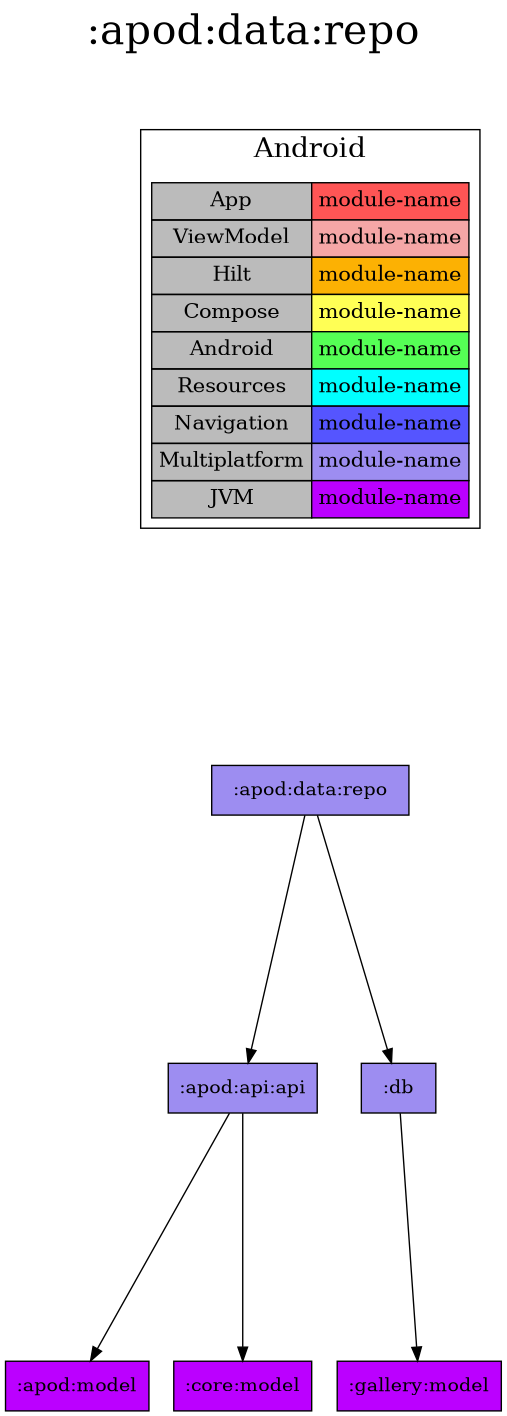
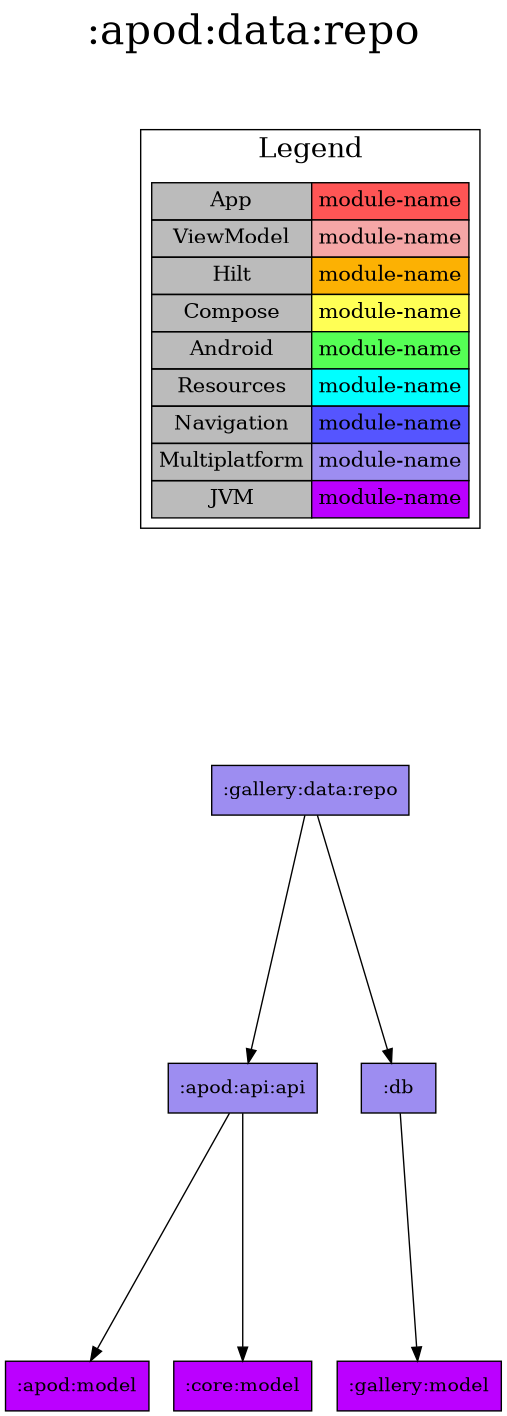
  digraph {
    fontsize=30
    label=":apod:data:repo"
    labelloc=t
    rankdir=TB
    ranksep=2.5
    node [fillcolor="#9D8DF1" shape=box style=filled]
    edge [dir=forward]
    n1 [fillcolor="#bbbbbb" fontsize=15 label=< <TABLE BORDER="0" CELLBORDER="1" CELLSPACING="0" CELLPADDING="4"> <TR><TD>App</TD><TD BGCOLOR="#FF5555">module-name</TD></TR> <TR><TD>ViewModel</TD><TD BGCOLOR="#F5A6A6">module-name</TD></TR> <TR><TD>Hilt</TD><TD BGCOLOR="#FCB103">module-name</TD></TR> <TR><TD>Compose</TD><TD BGCOLOR="#FFFF55">module-name</TD></TR> <TR><TD>Android</TD><TD BGCOLOR="#55FF55">module-name</TD></TR> <TR><TD>Resources</TD><TD BGCOLOR="#00FFFF">module-name</TD></TR> <TR><TD>Navigation</TD><TD BGCOLOR="#5555FF">module-name</TD></TR> <TR><TD>Multiplatform</TD><TD BGCOLOR="#9D8DF1">module-name</TD></TR> <TR><TD>JVM</TD><TD BGCOLOR="#BB00FF">module-name</TD></TR> </TABLE> > margin=0 shape=none]
-   ":apod:data:repo"
+   ":apod:data:repo" [label=":gallery:data:repo"]
    n3 [label=":apod:api:api"]
    ":db"
    ":apod:model" [fillcolor="#BB00FF"]
    ":core:model" [fillcolor="#BB00FF"]
    ":gallery:model" [fillcolor="#BB00FF"]
    subgraph sub_1 {
      rank=same
    }
    subgraph cluster_2 {
      fontsize=20
-     label=Android
+     label=Legend
      n1
    }
    n1 -> ":apod:data:repo" [style=invis]
    ":apod:data:repo" -> n3
    ":apod:data:repo" -> ":db"
    n3 -> ":apod:model"
    n3 -> ":core:model"
    ":db" -> ":gallery:model"
  }
